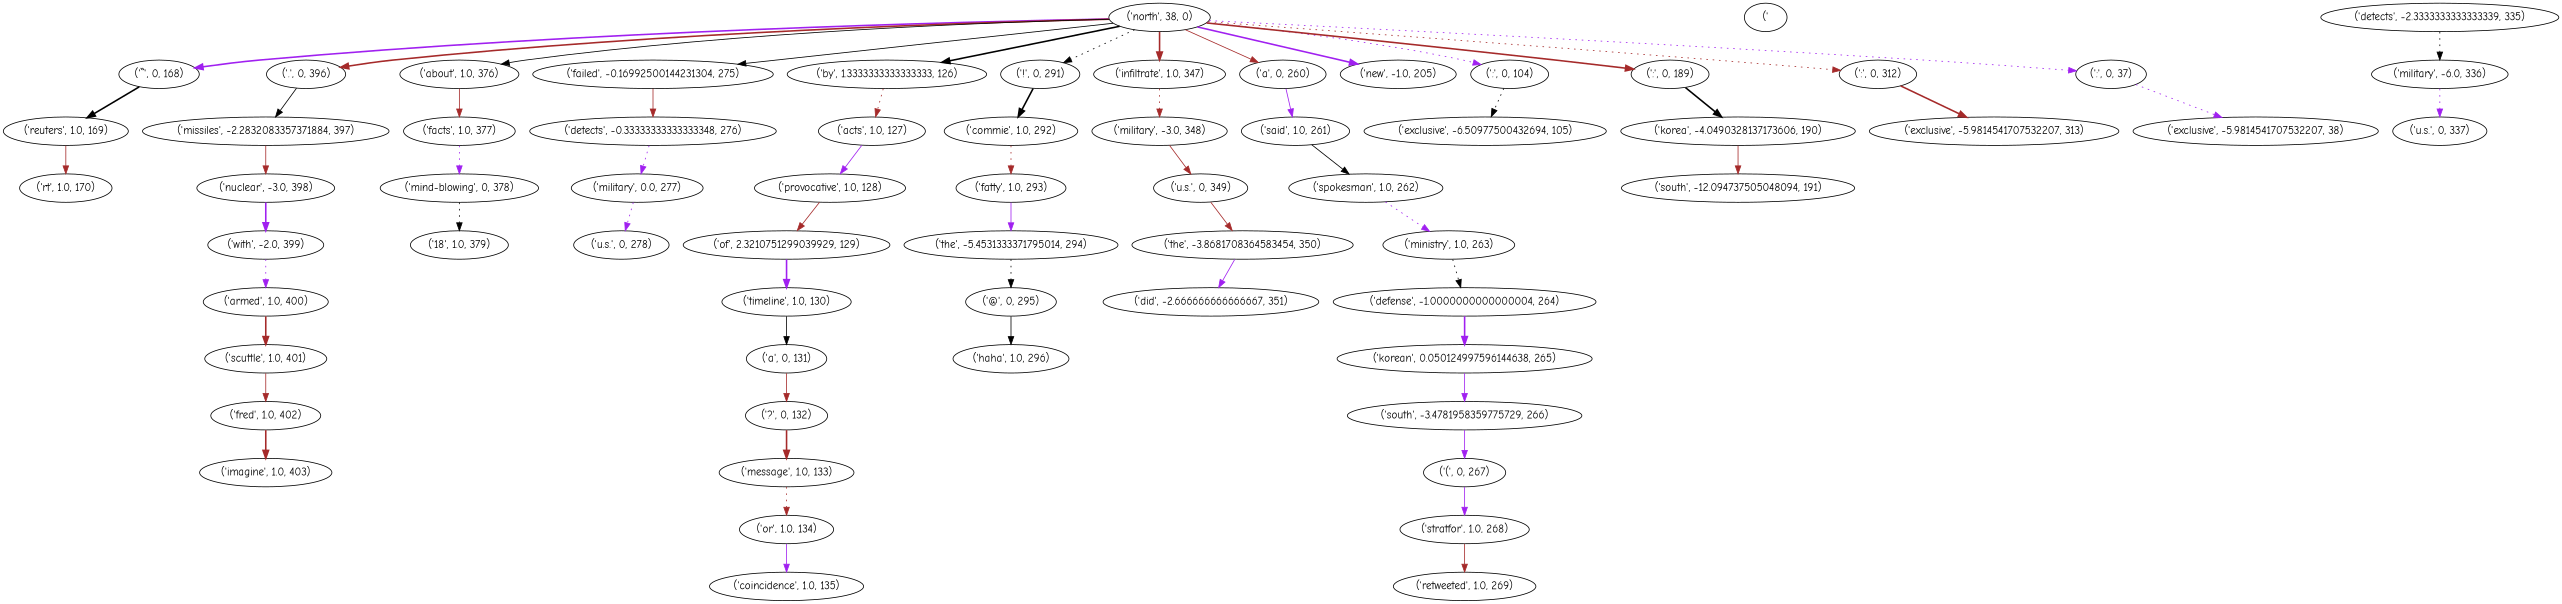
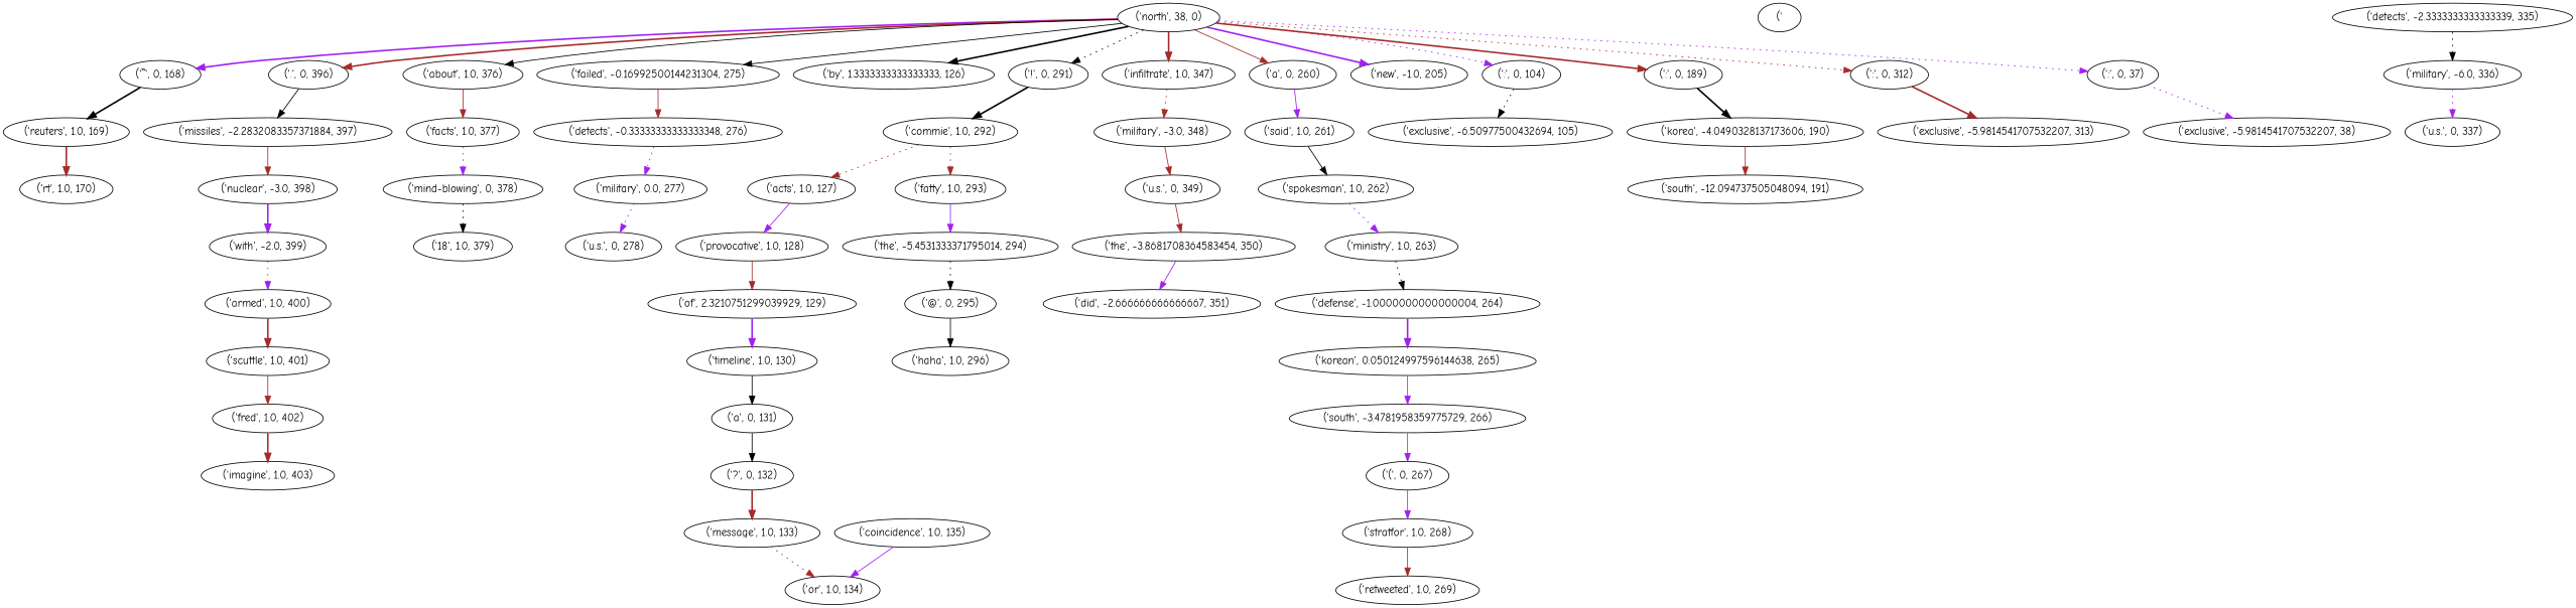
  strict digraph {
    fontname="Comic Neue"
    node [fontname="Comic Neue"]
    edge [color=brown fontname="Comic Neue" style=solid]
    "('north', 38, 0)"
    "('``', 0, 168)"
    "('.', 0, 396)"
    "('about', 1.0, 376)"
    "('failed', -0.16992500144231304, 275)"
    "('by', 1.3333333333333333, 126)"
    "('!', 0, 291)"
    "('infiltrate', 1.0, 347)"
    "('a', 0, 260)"
    "('new', -1.0, 205)"
    "(':', 0, 104)"
    "(':', 0, 189)"
    "(':', 0, 312)"
    "(':', 0, 37)"
    "('reuters', 1.0, 169)"
    "('missiles', -2.2832083357371884, 397)"
    "('facts', 1.0, 377)"
    "('detects', -0.33333333333333348, 276)"
    "('acts', 1.0, 127)"
    "('commie', 1.0, 292)"
    "('military', -3.0, 348)"
    "('said', 1.0, 261)"
    "('exclusive', -6.50977500432694, 105)"
    "('korea', -4.0490328137173606, 190)"
    "('exclusive', -5.9814541707532207, 313)"
    "('exclusive', -5.9814541707532207, 38)"
    "('"
    "('u.s.', 0, 349)"
    "('the', -3.8681708364583454, 350)"
    "('did', -2.666666666666667, 351)"
    "('with', -2.0, 399)"
    "('armed', 1.0, 400)"
    "('scuttle', 1.0, 401)"
    "('fred', 1.0, 402)"
    "('a', 0, 131)"
    "('?', 0, 132)"
    "('message', 1.0, 133)"
    "('rt', 1.0, 170)"
    "('provocative', 1.0, 128)"
    "('of', 2.3210751299039929, 129)"
    "('timeline', 1.0, 130)"
    "('military', 0.0, 277)"
    "('u.s.', 0, 278)"
    "('the', -5.4531333371795014, 294)"
    "('@', 0, 295)"
    "('haha', 1.0, 296)"
    "('stratfor', 1.0, 268)"
    "('retweeted', 1.0, 269)"
    "('nuclear', -3.0, 398)"
    "('mind-blowing', 0, 378)"
    "('18', 1.0, 379)"
    "('ministry', 1.0, 263)"
    "('defense', -1.0000000000000004, 264)"
    "('korean', 0.050124997596144638, 265)"
    "('south', -3.4781958359775729, 266)"
    "('(', 0, 267)"
    "('detects', -2.3333333333333339, 335)"
    "('military', -6.0, 336)"
    "('u.s.', 0, 337)"
    "('or', 1.0, 134)"
    "('coincidence', 1.0, 135)"
    "('spokesman', 1.0, 262)"
    "('south', -12.094737505048094, 191)"
    "('fatty', 1.0, 293)"
    "('imagine', 1.0, 403)"
    "('north', 38, 0)" -> "('``', 0, 168)" [color=purple style=bold]
    "('north', 38, 0)" -> "('.', 0, 396)" [style=bold]
    "('north', 38, 0)" -> "('about', 1.0, 376)" [color=black]
    "('north', 38, 0)" -> "('failed', -0.16992500144231304, 275)" [color=black]
    "('north', 38, 0)" -> "('by', 1.3333333333333333, 126)" [color=black style=bold]
    "('north', 38, 0)" -> "('!', 0, 291)" [color=black style=dotted]
    "('north', 38, 0)" -> "('infiltrate', 1.0, 347)" [style=bold]
    "('north', 38, 0)" -> "('a', 0, 260)"
    "('north', 38, 0)" -> "('new', -1.0, 205)" [color=purple style=bold]
    "('north', 38, 0)" -> "(':', 0, 104)" [color=purple style=dotted]
    "('north', 38, 0)" -> "(':', 0, 189)" [style=bold]
    "('north', 38, 0)" -> "(':', 0, 312)" [style=dotted]
    "('north', 38, 0)" -> "(':', 0, 37)" [color=purple style=dotted]
    "('``', 0, 168)" -> "('reuters', 1.0, 169)" [color=black style=bold]
    "('.', 0, 396)" -> "('missiles', -2.2832083357371884, 397)" [color=black]
    "('about', 1.0, 376)" -> "('facts', 1.0, 377)"
    "('failed', -0.16992500144231304, 275)" -> "('detects', -0.33333333333333348, 276)"
-   "('by', 1.3333333333333333, 126)" -> "('acts', 1.0, 127)" [style=dotted]
+   "('commie', 1.0, 292)" -> "('acts', 1.0, 127)" [style=dotted]
    "('!', 0, 291)" -> "('commie', 1.0, 292)" [color=black style=bold]
    "('infiltrate', 1.0, 347)" -> "('military', -3.0, 348)" [style=dotted]
    "('a', 0, 260)" -> "('said', 1.0, 261)" [color=purple]
    "(':', 0, 104)" -> "('exclusive', -6.50977500432694, 105)" [color=black style=dotted]
    "(':', 0, 189)" -> "('korea', -4.0490328137173606, 190)" [color=black style=bold]
    "(':', 0, 312)" -> "('exclusive', -5.9814541707532207, 313)" [style=bold]
    "(':', 0, 37)" -> "('exclusive', -5.9814541707532207, 38)" [color=purple style=dotted]
-   "('reuters', 1.0, 169)" -> "('rt', 1.0, 170)"
+   "('reuters', 1.0, 169)" -> "('rt', 1.0, 170)" [style=bold]
    "('missiles', -2.2832083357371884, 397)" -> "('nuclear', -3.0, 398)"
    "('facts', 1.0, 377)" -> "('mind-blowing', 0, 378)" [color=purple style=dotted]
    "('detects', -0.33333333333333348, 276)" -> "('military', 0.0, 277)" [color=purple style=dotted]
    "('acts', 1.0, 127)" -> "('provocative', 1.0, 128)" [color=purple]
    "('commie', 1.0, 292)" -> "('fatty', 1.0, 293)" [style=dotted]
    "('military', -3.0, 348)" -> "('u.s.', 0, 349)"
    "('said', 1.0, 261)" -> "('spokesman', 1.0, 262)" [color=black]
    "('korea', -4.0490328137173606, 190)" -> "('south', -12.094737505048094, 191)"
    "('u.s.', 0, 349)" -> "('the', -3.8681708364583454, 350)"
    "('the', -3.8681708364583454, 350)" -> "('did', -2.666666666666667, 351)" [color=purple]
    "('with', -2.0, 399)" -> "('armed', 1.0, 400)" [color=purple style=dotted]
    "('armed', 1.0, 400)" -> "('scuttle', 1.0, 401)" [style=bold]
    "('scuttle', 1.0, 401)" -> "('fred', 1.0, 402)"
    "('fred', 1.0, 402)" -> "('imagine', 1.0, 403)" [style=bold]
-   "('a', 0, 131)" -> "('?', 0, 132)"
+   "('a', 0, 131)" -> "('?', 0, 132)" [color=black]
    "('?', 0, 132)" -> "('message', 1.0, 133)" [style=bold]
    "('message', 1.0, 133)" -> "('or', 1.0, 134)" [style=dotted]
    "('provocative', 1.0, 128)" -> "('of', 2.3210751299039929, 129)"
    "('of', 2.3210751299039929, 129)" -> "('timeline', 1.0, 130)" [color=purple style=bold]
    "('timeline', 1.0, 130)" -> "('a', 0, 131)" [color=black]
    "('military', 0.0, 277)" -> "('u.s.', 0, 278)" [color=purple style=dotted]
    "('the', -5.4531333371795014, 294)" -> "('@', 0, 295)" [color=black style=dotted]
    "('@', 0, 295)" -> "('haha', 1.0, 296)" [color=black]
    "('stratfor', 1.0, 268)" -> "('retweeted', 1.0, 269)"
    "('nuclear', -3.0, 398)" -> "('with', -2.0, 399)" [color=purple style=bold]
    "('mind-blowing', 0, 378)" -> "('18', 1.0, 379)" [color=black style=dotted]
    "('ministry', 1.0, 263)" -> "('defense', -1.0000000000000004, 264)" [color=black style=dotted]
    "('defense', -1.0000000000000004, 264)" -> "('korean', 0.050124997596144638, 265)" [color=purple style=bold]
    "('korean', 0.050124997596144638, 265)" -> "('south', -3.4781958359775729, 266)" [color=purple]
    "('south', -3.4781958359775729, 266)" -> "('(', 0, 267)" [color=purple]
    "('(', 0, 267)" -> "('stratfor', 1.0, 268)" [color=purple]
    "('detects', -2.3333333333333339, 335)" -> "('military', -6.0, 336)" [color=black style=dotted]
    "('military', -6.0, 336)" -> "('u.s.', 0, 337)" [color=purple style=dotted]
-   "('or', 1.0, 134)" -> "('coincidence', 1.0, 135)" [color=purple]
+   "('coincidence', 1.0, 135)" -> "('or', 1.0, 134)" [color=purple]
    "('spokesman', 1.0, 262)" -> "('ministry', 1.0, 263)" [color=purple style=dotted]
    "('fatty', 1.0, 293)" -> "('the', -5.4531333371795014, 294)" [color=purple]
  }
